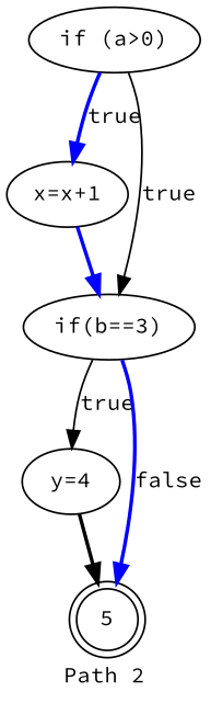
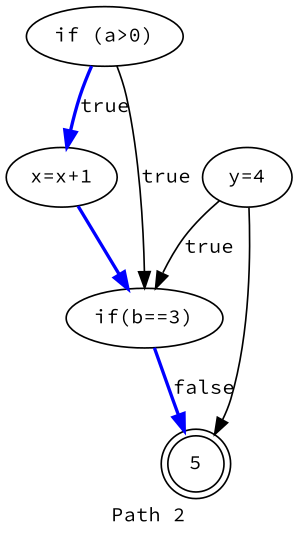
  digraph {
    fontname="Source Code Pro"
    fontsize=12
    label="Path 2"
    nodesep=0.1
    node [fontname="Source Code Pro" fontsize=12]
    edge [fontname="Source Code Pro" fontsize=12]
    n1 [label="if (a>0)"]
    n2 [label="x=x+1"]
    n3 [label="if(b==3)"]
    n4 [label="y=4"]
    5 [height=0.3 shape=doublecircle width=0.3]
    n1 -> n2 [color=blue label=true style=bold]
    n1 -> n3 [label=true]
    n2 -> n3 [color=blue style=bold]
-   n3 -> n4 [label=true]
+   n4 -> n3 [label=true]
    n3 -> 5 [color=blue label=false style=bold]
-   n4 -> 5 [style=bold]
+   n4 -> 5
  }
